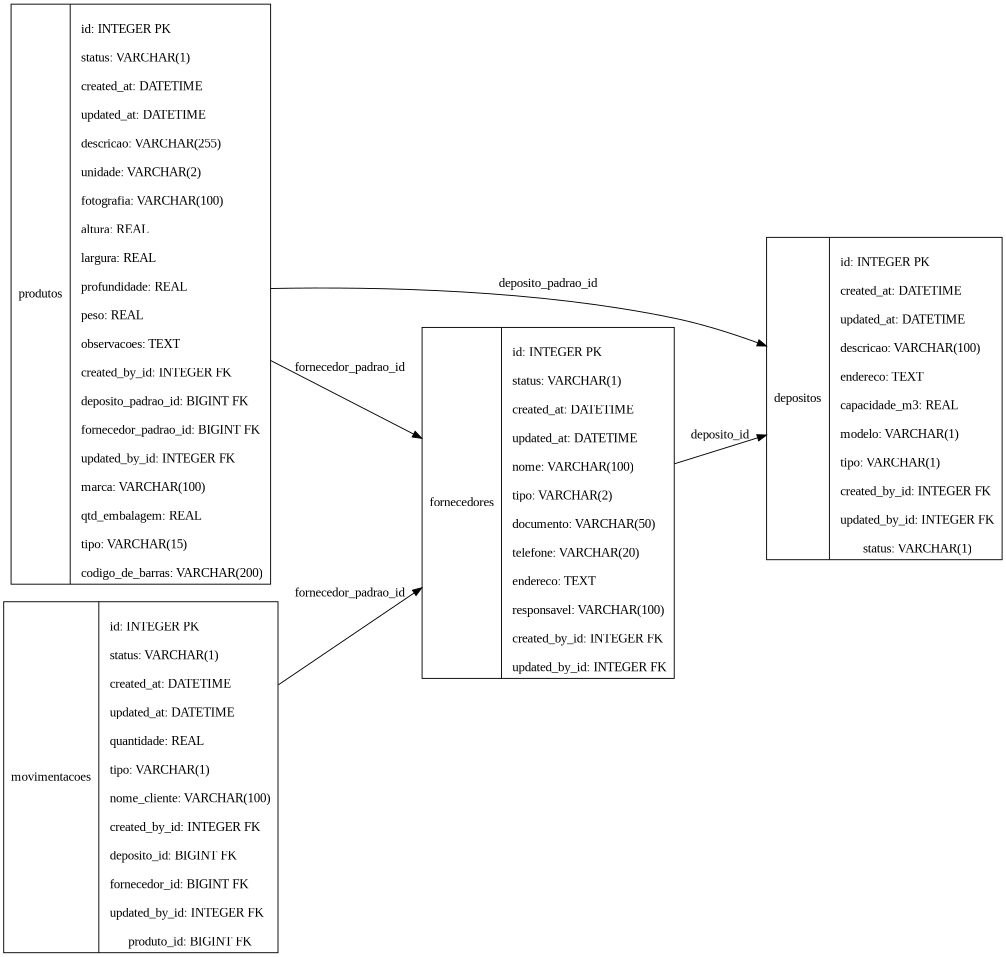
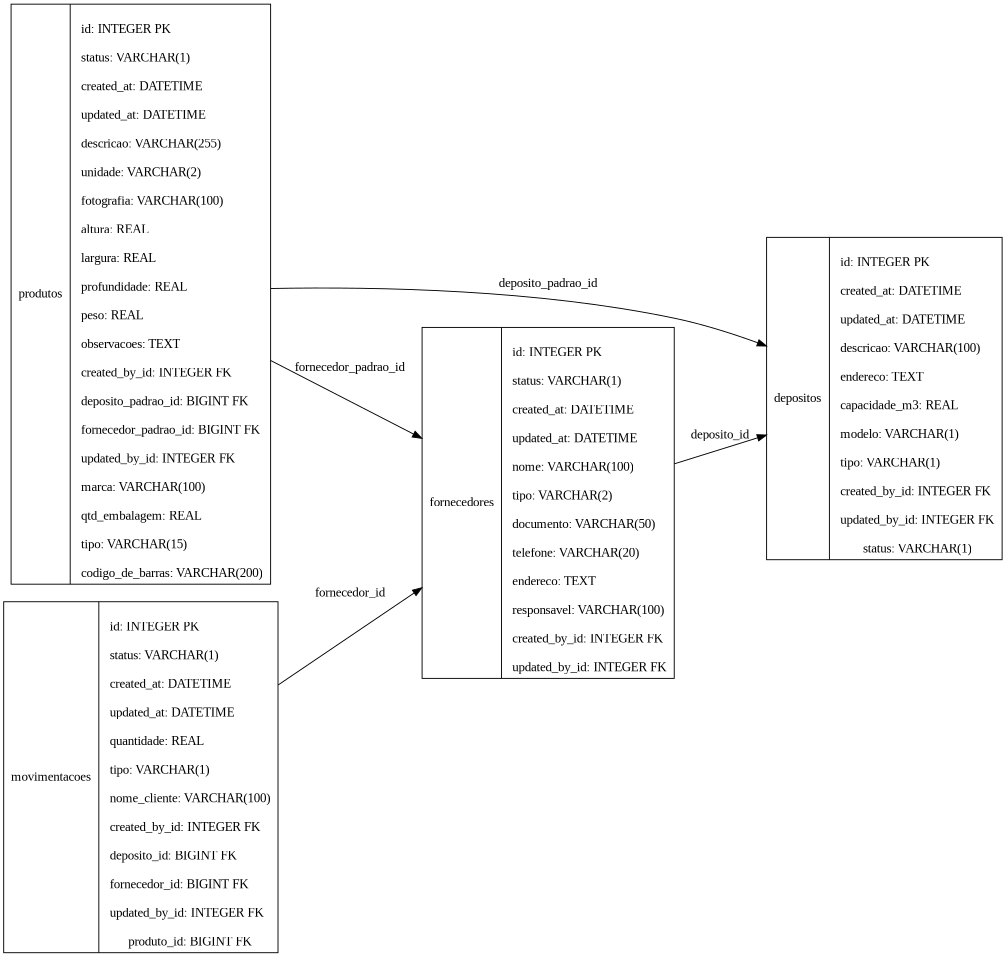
  digraph {
    fontname="Liberation Serif"
    rankdir=LR
    node [fontname="Liberation Serif" shape=record]
    edge [fontname="Liberation Serif"]
    n1 [label="{depositos|\n        id: INTEGER PK\l\n        created_at: DATETIME\l\n        updated_at: DATETIME\l\n        descricao: VARCHAR(100)\l\n        endereco: TEXT\l\n        capacidade_m3: REAL\l\n        modelo: VARCHAR(1)\l\n        tipo: VARCHAR(1)\l\n        created_by_id: INTEGER FK\l\n        updated_by_id: INTEGER FK\l\n        status: VARCHAR(1)\n    }"]
    n2 [label="{fornecedores|\n        id: INTEGER PK\l\n        status: VARCHAR(1)\l\n        created_at: DATETIME\l\n        updated_at: DATETIME\l\n        nome: VARCHAR(100)\l\n        tipo: VARCHAR(2)\l\n        documento: VARCHAR(50)\l\n        telefone: VARCHAR(20)\l\n        endereco: TEXT\l\n        responsavel: VARCHAR(100)\l\n        created_by_id: INTEGER FK\l\n        updated_by_id: INTEGER FK\n    }"]
    n3 [label="{produtos|\n        id: INTEGER PK\l\n        status: VARCHAR(1)\l\n        created_at: DATETIME\l\n        updated_at: DATETIME\l\n        descricao: VARCHAR(255)\l\n        unidade: VARCHAR(2)\l\n        fotografia: VARCHAR(100)\l\n        altura: REAL\l\n        largura: REAL\l\n        profundidade: REAL\l\n        peso: REAL\l\n        observacoes: TEXT\l\n        created_by_id: INTEGER FK\l\n        deposito_padrao_id: BIGINT FK\l\n        fornecedor_padrao_id: BIGINT FK\l\n        updated_by_id: INTEGER FK\l\n        marca: VARCHAR(100)\l\n        qtd_embalagem: REAL\l\n        tipo: VARCHAR(15)\l\n        codigo_de_barras: VARCHAR(200)\n    }"]
    n4 [label="{movimentacoes|\n        id: INTEGER PK\l\n        status: VARCHAR(1)\l\n        created_at: DATETIME\l\n        updated_at: DATETIME\l\n        quantidade: REAL\l\n        tipo: VARCHAR(1)\l\n        nome_cliente: VARCHAR(100)\l\n        created_by_id: INTEGER FK\l\n        deposito_id: BIGINT FK\l\n        fornecedor_id: BIGINT FK\l\n        updated_by_id: INTEGER FK\l\n        produto_id: BIGINT FK\n    }"]
    n2 -> n1 [label=deposito_id]
    n3 -> n1 [label=deposito_padrao_id]
    n3 -> n2 [label=fornecedor_padrao_id]
-   n4 -> n2 [label=fornecedor_padrao_id]
+   n4 -> n2 [label=fornecedor_id]
  }
